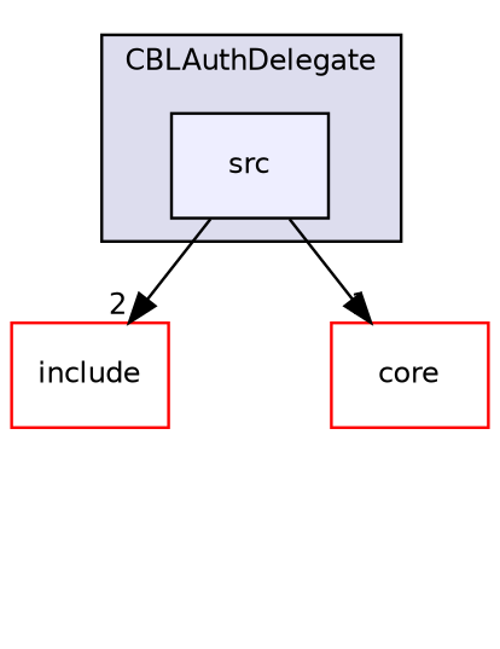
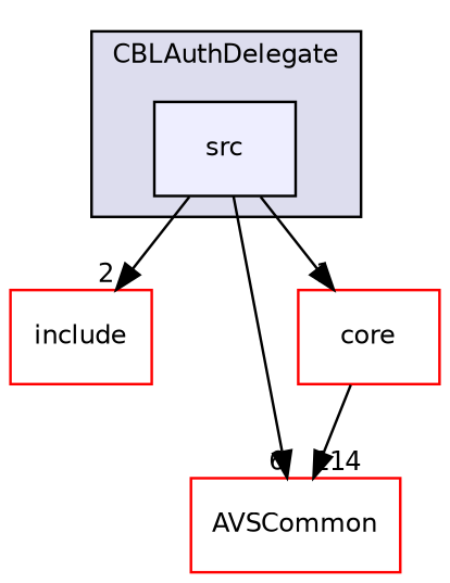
  digraph {
    compound=true
    node [fillcolor=white fontname=Helvetica fontsize=10 shape=box style=filled color=red]
    edge [labeldistance=1.5 labelfontname=Helvetica labelfontsize=10]
    n1 [fillcolor="#eeeeff" label=src pencolor=black color=""]
    n2 [label=include]
+   n3 [label=AVSCommon]
    n4 [label=core]
    subgraph cluster_1 {
      bgcolor="#ddddee"
      fontname=Helvetica
      fontsize=10
      label=CBLAuthDelegate
      pencolor=black
      n1
    }
    n1 -> n2 [headlabel=2]
+   n1 -> n3 [headlabel=6]
    n1 -> n4 [headlabel=1]
+   n4 -> n3 [headlabel=114]
  }
